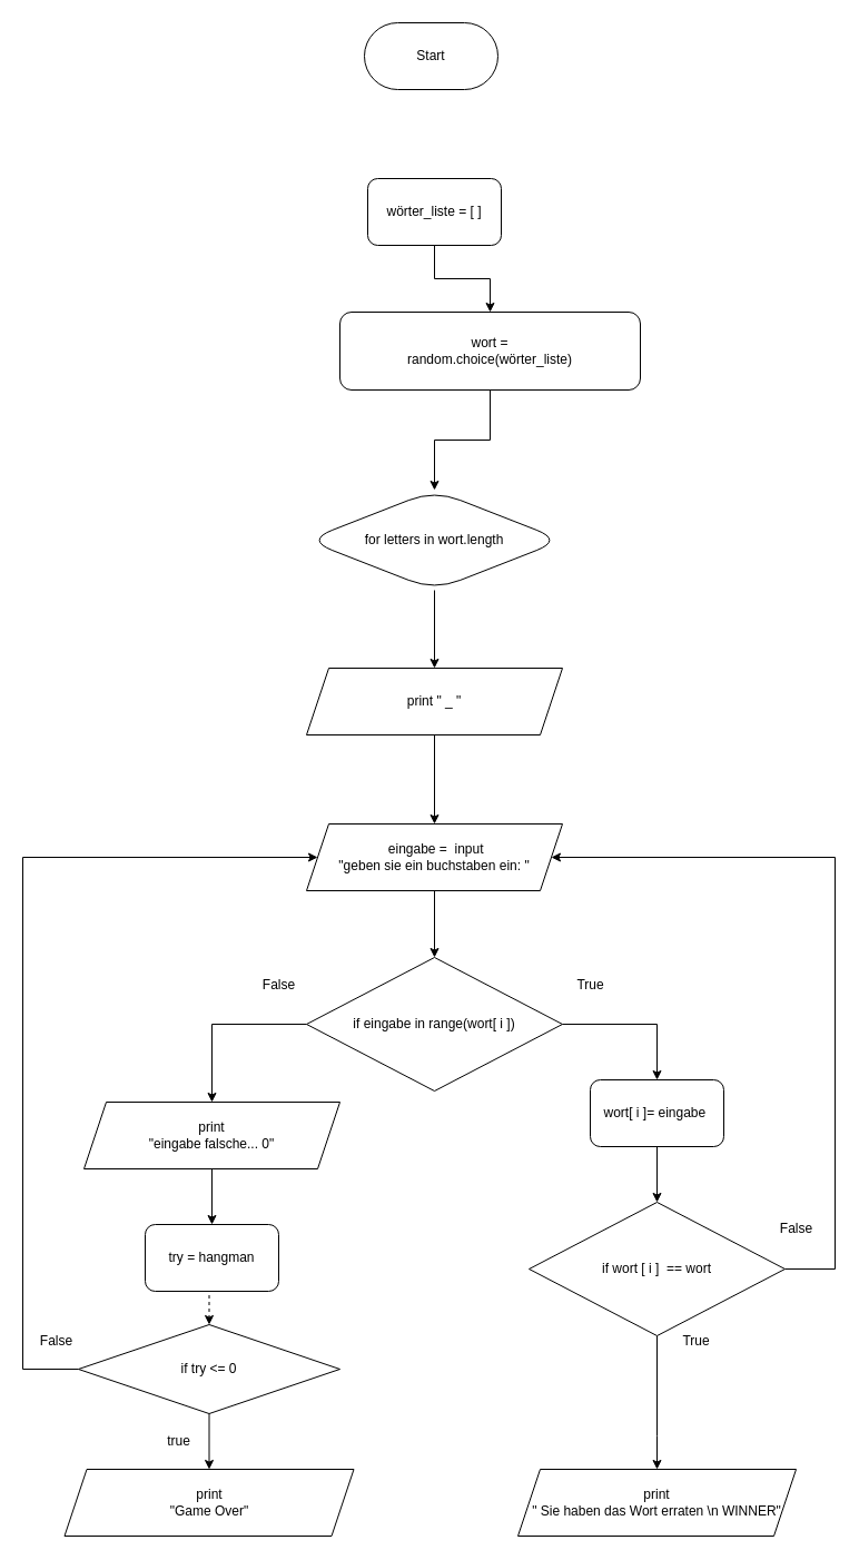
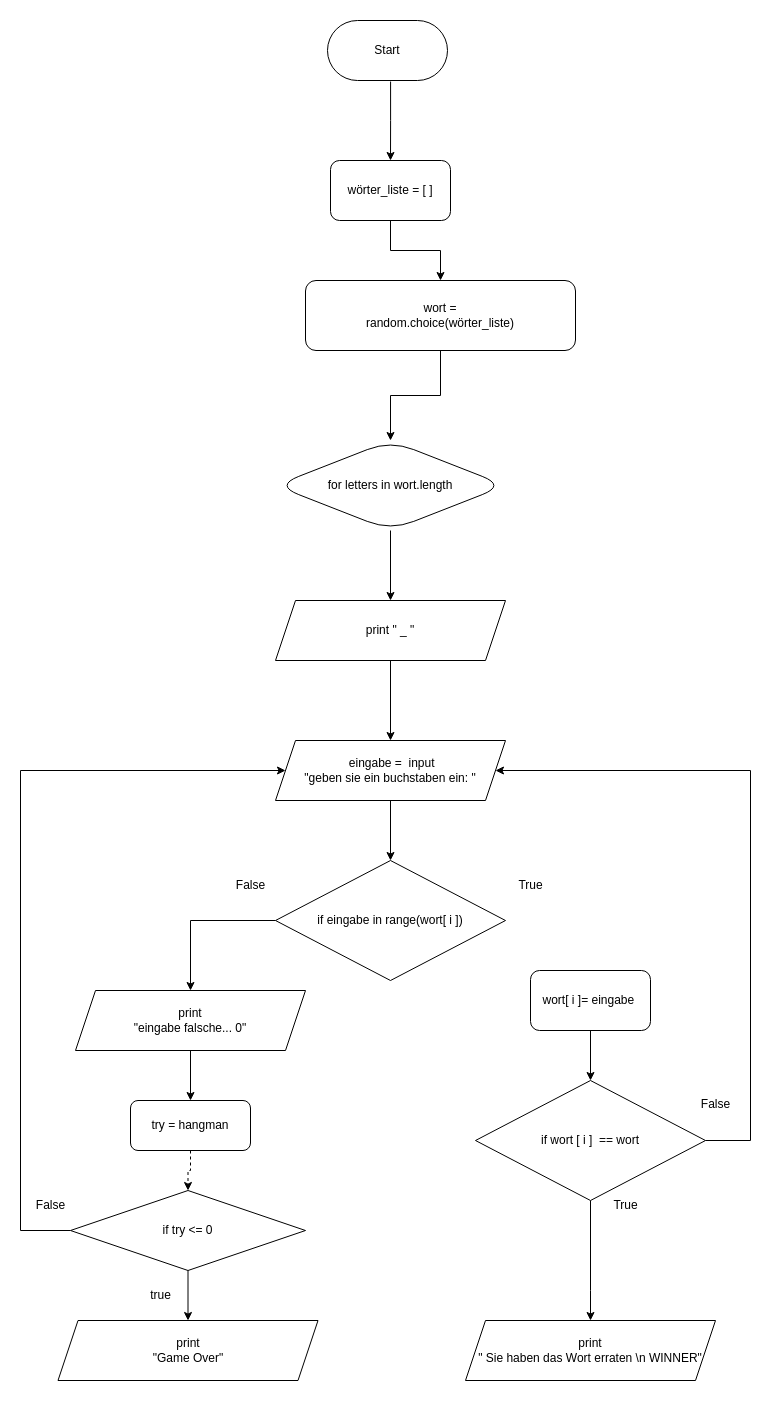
  <mxCell id="0" />
  <mxCell id="1" parent="0" />
+ <mxCell id="2" style="edgeStyle=orthogonalEdgeStyle;rounded=0;orthogonalLoop=1;jettySize=auto;html=1;exitX=0.514;exitY=0.694;exitDx=0;exitDy=0;exitPerimeter=0;" edge="1" parent="1" source="3" target="5"><mxGeometry relative="1" as="geometry" /></mxCell>
  <mxCell id="3" value="Start" style="rounded=1;whiteSpace=wrap;html=1;shadow=0;glass=0;perimeterSpacing=50;arcSize=50;" vertex="1" parent="1"><mxGeometry x="327" y="20" width="120" height="60" as="geometry" /></mxCell>
  <mxCell id="4" style="edgeStyle=orthogonalEdgeStyle;rounded=0;orthogonalLoop=1;jettySize=auto;html=1;exitX=0.5;exitY=1;exitDx=0;exitDy=0;entryX=0.5;entryY=0;entryDx=0;entryDy=0;" edge="1" parent="1" source="5" target="7"><mxGeometry relative="1" as="geometry"><mxPoint x="390" y="260" as="targetPoint" /></mxGeometry></mxCell>
  <mxCell id="5" value="wörter_liste = [ ]" style="rounded=1;whiteSpace=wrap;html=1;" vertex="1" parent="1"><mxGeometry x="330" y="160" width="120" height="60" as="geometry" /></mxCell>
  <mxCell id="6" value="" style="edgeStyle=orthogonalEdgeStyle;rounded=0;orthogonalLoop=1;jettySize=auto;html=1;entryX=0.5;entryY=0;entryDx=0;entryDy=0;" edge="1" parent="1" source="7" target="9"><mxGeometry relative="1" as="geometry" /></mxCell>
  <mxCell id="7" value="wort =&lt;br&gt;random.choice(wörter_liste)" style="rounded=1;whiteSpace=wrap;html=1;" vertex="1" parent="1"><mxGeometry x="305" y="280" width="270" height="70" as="geometry" /></mxCell>
  <mxCell id="8" style="edgeStyle=orthogonalEdgeStyle;rounded=0;orthogonalLoop=1;jettySize=auto;html=1;exitX=0.5;exitY=1;exitDx=0;exitDy=0;" edge="1" parent="1" source="9" target="12"><mxGeometry relative="1" as="geometry" /></mxCell>
  <mxCell id="9" value="for letters in wort.length" style="rhombus;whiteSpace=wrap;html=1;rounded=1;arcSize=50;" vertex="1" parent="1"><mxGeometry x="275" y="440" width="230" height="90" as="geometry" /></mxCell>
  <mxCell id="10" style="edgeStyle=orthogonalEdgeStyle;rounded=0;orthogonalLoop=1;jettySize=auto;html=1;exitX=0.5;exitY=1;exitDx=0;exitDy=0;" edge="1" parent="1" source="9" target="9"><mxGeometry relative="1" as="geometry" /></mxCell>
  <mxCell id="11" value="" style="edgeStyle=orthogonalEdgeStyle;rounded=0;orthogonalLoop=1;jettySize=auto;html=1;" edge="1" parent="1" source="12" target="14"><mxGeometry relative="1" as="geometry" /></mxCell>
  <mxCell id="12" value="print &quot; _ &quot;" style="shape=parallelogram;perimeter=parallelogramPerimeter;whiteSpace=wrap;html=1;fixedSize=1;" vertex="1" parent="1"><mxGeometry x="275" y="600" width="230" height="60" as="geometry" /></mxCell>
  <mxCell id="13" style="edgeStyle=orthogonalEdgeStyle;rounded=0;orthogonalLoop=1;jettySize=auto;html=1;exitX=0.5;exitY=1;exitDx=0;exitDy=0;entryX=0.5;entryY=0;entryDx=0;entryDy=0;" edge="1" parent="1" source="14" target="17"><mxGeometry relative="1" as="geometry" /></mxCell>
  <mxCell id="14" value="&amp;nbsp; eingabe =&amp;nbsp; input&amp;nbsp;&lt;br&gt;&quot;geben sie ein buchstaben ein: &quot;" style="shape=parallelogram;perimeter=parallelogramPerimeter;whiteSpace=wrap;html=1;fixedSize=1;" vertex="1" parent="1"><mxGeometry x="275" y="740" width="230" height="60" as="geometry" /></mxCell>
  <mxCell id="15" style="edgeStyle=orthogonalEdgeStyle;rounded=0;orthogonalLoop=1;jettySize=auto;html=1;exitX=0;exitY=0.5;exitDx=0;exitDy=0;entryX=0.5;entryY=0;entryDx=0;entryDy=0;" edge="1" parent="1" source="17" target="27"><mxGeometry relative="1" as="geometry"><mxPoint x="190" y="970" as="targetPoint" /></mxGeometry></mxCell>
- <mxCell id="16" style="edgeStyle=orthogonalEdgeStyle;rounded=0;orthogonalLoop=1;jettySize=auto;html=1;exitX=1;exitY=0.5;exitDx=0;exitDy=0;entryX=0.5;entryY=0;entryDx=0;entryDy=0;" edge="1" parent="1" source="17" target="19"><mxGeometry relative="1" as="geometry" /></mxCell>
  <mxCell id="17" value="if eingabe in range(wort[ i ])" style="rhombus;whiteSpace=wrap;html=1;" vertex="1" parent="1"><mxGeometry x="275" y="860" width="230" height="120" as="geometry" /></mxCell>
  <mxCell id="18" style="edgeStyle=orthogonalEdgeStyle;rounded=0;orthogonalLoop=1;jettySize=auto;html=1;exitX=0.5;exitY=1;exitDx=0;exitDy=0;entryX=0.5;entryY=0;entryDx=0;entryDy=0;" edge="1" parent="1" source="19" target="24"><mxGeometry relative="1" as="geometry" /></mxCell>
  <mxCell id="19" value="wort[ i ]= eingabe&amp;nbsp;" style="rounded=1;whiteSpace=wrap;html=1;" vertex="1" parent="1"><mxGeometry x="530" y="970" width="120" height="60" as="geometry" /></mxCell>
  <mxCell id="20" value="True" style="text;html=1;align=center;verticalAlign=middle;resizable=0;points=[];autosize=1;strokeColor=none;fillColor=none;" vertex="1" parent="1"><mxGeometry x="505" y="870" width="50" height="30" as="geometry" /></mxCell>
  <mxCell id="21" value="False" style="text;html=1;align=center;verticalAlign=middle;resizable=0;points=[];autosize=1;strokeColor=none;fillColor=none;" vertex="1" parent="1"><mxGeometry x="225" y="870" width="50" height="30" as="geometry" /></mxCell>
  <mxCell id="22" style="edgeStyle=orthogonalEdgeStyle;rounded=0;orthogonalLoop=1;jettySize=auto;html=1;exitX=1;exitY=0.5;exitDx=0;exitDy=0;entryX=1;entryY=0.5;entryDx=0;entryDy=0;" edge="1" parent="1" source="24" target="14"><mxGeometry relative="1" as="geometry"><Array as="points"><mxPoint x="750" y="1140" /><mxPoint x="750" y="770" /></Array></mxGeometry></mxCell>
  <mxCell id="23" style="edgeStyle=orthogonalEdgeStyle;rounded=0;orthogonalLoop=1;jettySize=auto;html=1;exitX=0.5;exitY=1;exitDx=0;exitDy=0;entryX=0.5;entryY=0;entryDx=0;entryDy=0;" edge="1" parent="1" source="24" target="37"><mxGeometry relative="1" as="geometry"><Array as="points"><mxPoint x="590" y="1290" /><mxPoint x="590" y="1290" /></Array></mxGeometry></mxCell>
  <mxCell id="24" value="if wort [ i ]&amp;nbsp; == wort" style="rhombus;whiteSpace=wrap;html=1;" vertex="1" parent="1"><mxGeometry x="475" y="1080" width="230" height="120" as="geometry" /></mxCell>
  <mxCell id="25" value="False" style="text;html=1;align=center;verticalAlign=middle;resizable=0;points=[];autosize=1;strokeColor=none;fillColor=none;" vertex="1" parent="1"><mxGeometry x="690" y="1089" width="50" height="30" as="geometry" /></mxCell>
  <mxCell id="26" style="edgeStyle=orthogonalEdgeStyle;rounded=0;orthogonalLoop=1;jettySize=auto;html=1;exitX=0.5;exitY=1;exitDx=0;exitDy=0;entryX=0.5;entryY=0;entryDx=0;entryDy=0;" edge="1" parent="1" source="27" target="36"><mxGeometry relative="1" as="geometry" /></mxCell>
  <mxCell id="27" value="print&lt;br&gt;&quot;eingabe falsche... 0&quot;" style="shape=parallelogram;perimeter=parallelogramPerimeter;whiteSpace=wrap;html=1;fixedSize=1;" vertex="1" parent="1"><mxGeometry x="75" y="990" width="230" height="60" as="geometry" /></mxCell>
  <mxCell id="28" value="True" style="text;html=1;align=center;verticalAlign=middle;resizable=0;points=[];autosize=1;strokeColor=none;fillColor=none;" vertex="1" parent="1"><mxGeometry x="600" y="1190" width="50" height="30" as="geometry" /></mxCell>
  <mxCell id="29" style="edgeStyle=orthogonalEdgeStyle;rounded=0;orthogonalLoop=1;jettySize=auto;html=1;exitX=0.5;exitY=1;exitDx=0;exitDy=0;" edge="1" parent="1" source="31" target="32"><mxGeometry relative="1" as="geometry" /></mxCell>
  <mxCell id="30" style="edgeStyle=orthogonalEdgeStyle;rounded=0;orthogonalLoop=1;jettySize=auto;html=1;exitX=0;exitY=0.5;exitDx=0;exitDy=0;entryX=0;entryY=0.5;entryDx=0;entryDy=0;" edge="1" parent="1" source="31" target="14"><mxGeometry relative="1" as="geometry"><mxPoint x="30" y="650" as="targetPoint" /><Array as="points"><mxPoint x="20" y="1230" /><mxPoint x="20" y="770" /></Array></mxGeometry></mxCell>
  <mxCell id="31" value="if try &amp;lt;= 0" style="rhombus;whiteSpace=wrap;html=1;" vertex="1" parent="1"><mxGeometry x="70" y="1190" width="235" height="80" as="geometry" /></mxCell>
  <mxCell id="32" value="print&lt;br&gt;&quot;Game Over&quot;" style="shape=parallelogram;perimeter=parallelogramPerimeter;whiteSpace=wrap;html=1;fixedSize=1;" vertex="1" parent="1"><mxGeometry x="57.5" y="1320" width="260" height="60" as="geometry" /></mxCell>
  <mxCell id="33" value="true" style="text;html=1;align=center;verticalAlign=middle;resizable=0;points=[];autosize=1;strokeColor=none;fillColor=none;" vertex="1" parent="1"><mxGeometry x="140" y="1280" width="40" height="30" as="geometry" /></mxCell>
  <mxCell id="34" value="False" style="text;html=1;align=center;verticalAlign=middle;resizable=0;points=[];autosize=1;strokeColor=none;fillColor=none;" vertex="1" parent="1"><mxGeometry x="25" y="1190" width="50" height="30" as="geometry" /></mxCell>
  <mxCell id="35" style="edgeStyle=orthogonalEdgeStyle;rounded=0;orthogonalLoop=1;jettySize=auto;html=1;exitX=0.5;exitY=1;exitDx=0;exitDy=0;entryX=0.5;entryY=0;entryDx=0;entryDy=0;dashed=1;" edge="1" parent="1" source="36" target="31"><mxGeometry relative="1" as="geometry" /></mxCell>
- <mxCell id="36" value="try = hangman" style="rounded=1;whiteSpace=wrap;html=1;" vertex="1" parent="1"><mxGeometry x="130" y="1100" width="120" height="60" as="geometry" /></mxCell>
+ <mxCell id="36" value="try = hangman" style="rounded=1;whiteSpace=wrap;html=1;" vertex="1" parent="1"><mxGeometry x="130" y="1100" width="120" height="50" as="geometry" /></mxCell>
  <mxCell id="37" value="print&lt;br&gt;&quot; Sie haben das Wort erraten \n WINNER&quot;" style="shape=parallelogram;perimeter=parallelogramPerimeter;whiteSpace=wrap;html=1;fixedSize=1;" vertex="1" parent="1"><mxGeometry x="465" y="1320" width="250" height="60" as="geometry" /></mxCell>
